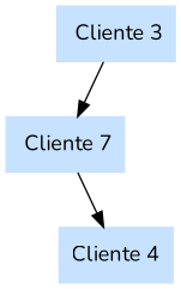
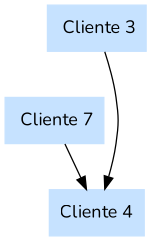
  digraph {
    fontname=Nunito
    rankdir=TB
    node [color=slategray1 fontname=Nunito shape=box style=filled]
    edge [fontname=Nunito]
    n1 [label=" Cliente 3"]
    n2 [label=" Cliente 7"]
    n3 [label="Cliente 4"]
-   n1 -> n2
+   n1 -> n3
    n2 -> n3
  }
